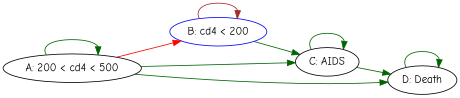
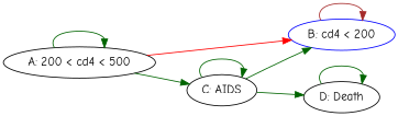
  digraph {
    fontname="Comic Neue"
    rankdir=LR
    node [color=black fontname="Comic Neue" shape=ellipse]
    edge [color=darkgreen fontname="Comic Neue"]
    "A: 200 < cd4 < 500"
    "B: cd4 < 200" [color=blue]
    "C: AIDS"
    "D: Death"
    "A: 200 < cd4 < 500" -> "A: 200 < cd4 < 500"
    "A: 200 < cd4 < 500" -> "B: cd4 < 200" [color=red]
    "A: 200 < cd4 < 500" -> "C: AIDS"
-   "A: 200 < cd4 < 500" -> "D: Death"
    "B: cd4 < 200" -> "B: cd4 < 200" [color=brown]
-   "B: cd4 < 200" -> "C: AIDS"
+   "C: AIDS" -> "B: cd4 < 200"
    "C: AIDS" -> "C: AIDS"
    "C: AIDS" -> "D: Death"
    "D: Death" -> "D: Death"
  }
